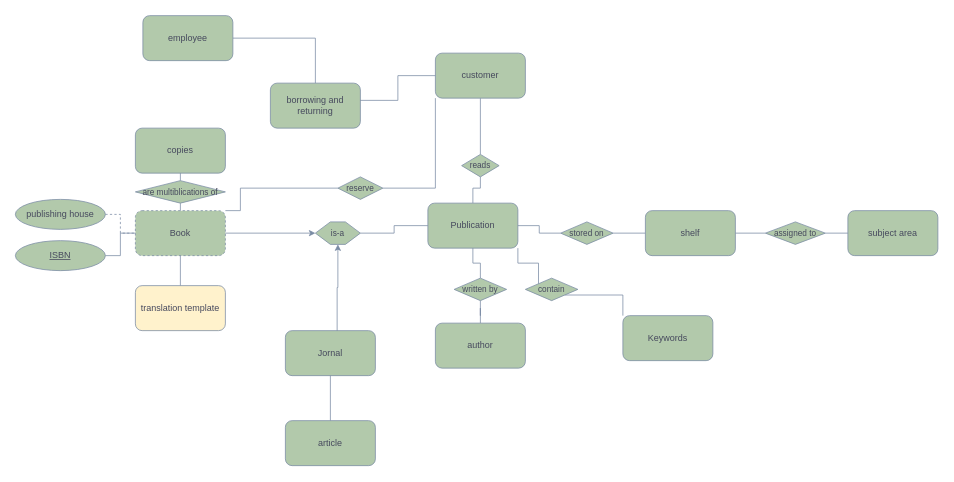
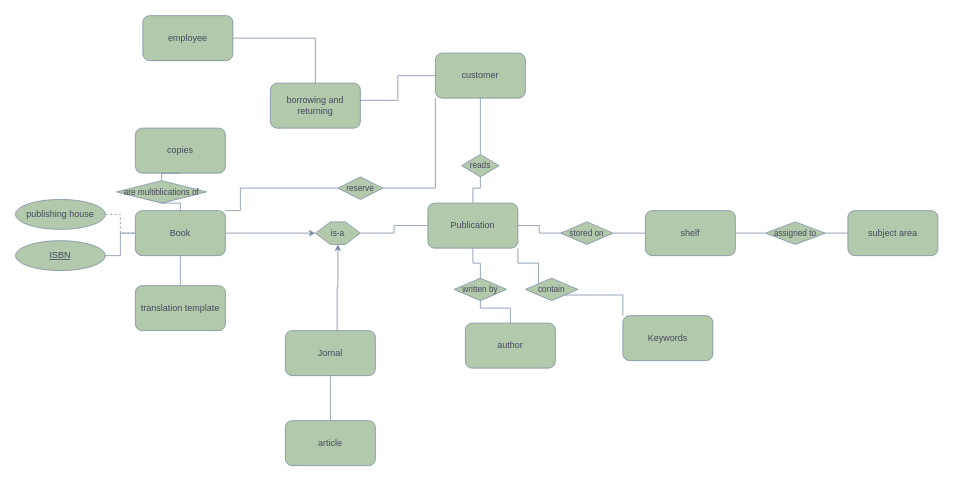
  <mxCell id="0" />
  <mxCell id="1" parent="0" />
  <mxCell id="2" style="edgeStyle=orthogonalEdgeStyle;shape=connector;rounded=0;orthogonalLoop=1;jettySize=auto;html=1;exitX=1;exitY=0.5;exitDx=0;exitDy=0;entryX=0;entryY=0.5;entryDx=0;entryDy=0;strokeColor=#788AA3;align=center;verticalAlign=middle;fontFamily=Helvetica;fontSize=11;fontColor=default;labelBackgroundColor=none;startFill=0;endArrow=none;" edge="1" parent="1" source="35" target="17"><mxGeometry relative="1" as="geometry"><mxPoint x="360" y="310" as="targetPoint" /></mxGeometry></mxCell>
  <mxCell id="3" style="edgeStyle=orthogonalEdgeStyle;shape=connector;rounded=0;orthogonalLoop=1;jettySize=auto;html=1;exitX=1;exitY=0;exitDx=0;exitDy=0;entryX=0;entryY=0.5;entryDx=0;entryDy=0;strokeColor=#788AA3;align=center;verticalAlign=middle;fontFamily=Helvetica;fontSize=11;fontColor=#46495D;labelBackgroundColor=default;startFill=0;endArrow=none;fillColor=#B2C9AB;" edge="1" parent="1" source="4" target="39"><mxGeometry relative="1" as="geometry"><Array as="points"><mxPoint x="320" y="280" /><mxPoint x="320" y="250" /></Array></mxGeometry></mxCell>
- <mxCell id="4" value="Book" style="rounded=1;whiteSpace=wrap;html=1;labelBackgroundColor=none;fillColor=#B2C9AB;strokeColor=#788AA3;fontColor=#46495D;dashed=1;" vertex="1" parent="1"><mxGeometry x="180" y="280" width="120" height="60" as="geometry" /></mxCell>
+ <mxCell id="4" value="Book" style="rounded=1;whiteSpace=wrap;html=1;labelBackgroundColor=none;fillColor=#B2C9AB;strokeColor=#788AA3;fontColor=#46495D;" vertex="1" parent="1"><mxGeometry x="180" y="280" width="120" height="60" as="geometry" /></mxCell>
  <mxCell id="5" style="edgeStyle=orthogonalEdgeStyle;shape=connector;rounded=0;orthogonalLoop=1;jettySize=auto;html=1;exitX=0.575;exitY=0.033;exitDx=0;exitDy=0;entryX=0.5;entryY=1;entryDx=0;entryDy=0;strokeColor=#788AA3;align=center;verticalAlign=middle;fontFamily=Helvetica;fontSize=11;fontColor=#46495D;labelBackgroundColor=default;startFill=0;endArrow=classic;fillColor=#B2C9AB;endFill=1;exitPerimeter=0;" edge="1" parent="1" source="6" target="22"><mxGeometry relative="1" as="geometry" /></mxCell>
  <mxCell id="6" value="Jornal" style="rounded=1;whiteSpace=wrap;html=1;labelBackgroundColor=none;fillColor=#B2C9AB;strokeColor=#788AA3;fontColor=#46495D;" vertex="1" parent="1"><mxGeometry x="380" y="440" width="120" height="60" as="geometry" /></mxCell>
  <mxCell id="7" value="" style="edgeStyle=orthogonalEdgeStyle;rounded=0;orthogonalLoop=1;jettySize=auto;html=1;strokeColor=#788AA3;fontColor=default;endArrow=none;startFill=0;labelBackgroundColor=none;dashed=1;" edge="1" parent="1" source="8" target="4"><mxGeometry relative="1" as="geometry" /></mxCell>
  <mxCell id="8" value="publishing house" style="rounded=1;whiteSpace=wrap;html=1;labelBackgroundColor=none;fillColor=#B2C9AB;strokeColor=#788AA3;fontColor=#46495D;shape=ellipse;perimeter=ellipsePerimeter;" vertex="1" parent="1"><mxGeometry x="20" y="265" width="120" height="40" as="geometry" /></mxCell>
  <mxCell id="9" value="" style="edgeStyle=orthogonalEdgeStyle;shape=connector;rounded=0;orthogonalLoop=1;jettySize=auto;html=1;strokeColor=#788AA3;align=center;verticalAlign=middle;fontFamily=Helvetica;fontSize=11;fontColor=#46495D;labelBackgroundColor=default;startFill=0;endArrow=none;fillColor=#B2C9AB;entryX=0.5;entryY=1;entryDx=0;entryDy=0;" edge="1" parent="1" source="10" target="6"><mxGeometry relative="1" as="geometry"><mxPoint x="440" y="620" as="targetPoint" /></mxGeometry></mxCell>
  <mxCell id="10" value="article" style="rounded=1;whiteSpace=wrap;html=1;labelBackgroundColor=none;fillColor=#B2C9AB;strokeColor=#788AA3;fontColor=#46495D;" vertex="1" parent="1"><mxGeometry x="380" y="560" width="120" height="60" as="geometry" /></mxCell>
  <mxCell id="11" value="subject area" style="rounded=1;whiteSpace=wrap;html=1;labelBackgroundColor=none;fillColor=#B2C9AB;strokeColor=#788AA3;fontColor=#46495D;" vertex="1" parent="1"><mxGeometry x="1130" y="280" width="120" height="60" as="geometry" /></mxCell>
  <mxCell id="12" value="" style="edgeStyle=orthogonalEdgeStyle;shape=connector;rounded=0;orthogonalLoop=1;jettySize=auto;html=1;strokeColor=#788AA3;align=center;verticalAlign=middle;fontFamily=Helvetica;fontSize=11;fontColor=#46495D;labelBackgroundColor=default;startFill=0;endArrow=none;fillColor=#B2C9AB;" edge="1" parent="1" source="13" target="29"><mxGeometry relative="1" as="geometry" /></mxCell>
- <mxCell id="13" value="author" style="rounded=1;whiteSpace=wrap;html=1;labelBackgroundColor=none;fillColor=#B2C9AB;strokeColor=#788AA3;fontColor=#46495D;" vertex="1" parent="1"><mxGeometry x="580" y="430" width="120" height="60" as="geometry" /></mxCell>
+ <mxCell id="13" value="author" style="rounded=1;whiteSpace=wrap;html=1;labelBackgroundColor=none;fillColor=#B2C9AB;strokeColor=#788AA3;fontColor=#46495D;" vertex="1" parent="1"><mxGeometry x="620" y="430" width="120" height="60" as="geometry" /></mxCell>
  <mxCell id="14" style="edgeStyle=orthogonalEdgeStyle;shape=connector;rounded=0;orthogonalLoop=1;jettySize=auto;html=1;exitX=0.5;exitY=1;exitDx=0;exitDy=0;entryX=0.5;entryY=0;entryDx=0;entryDy=0;strokeColor=#788AA3;align=center;verticalAlign=middle;fontFamily=Helvetica;fontSize=11;fontColor=default;labelBackgroundColor=none;startFill=0;endArrow=none;" edge="1" parent="1" source="41" target="4"><mxGeometry relative="1" as="geometry" /></mxCell>
  <mxCell id="15" value="copies" style="rounded=1;whiteSpace=wrap;html=1;labelBackgroundColor=none;fillColor=#B2C9AB;strokeColor=#788AA3;fontColor=#46495D;" vertex="1" parent="1"><mxGeometry x="180" y="170" width="120" height="60" as="geometry" /></mxCell>
  <mxCell id="16" value="" style="edgeStyle=orthogonalEdgeStyle;shape=connector;rounded=0;orthogonalLoop=1;jettySize=auto;html=1;exitX=0;exitY=0.5;exitDx=0;exitDy=0;entryX=1;entryY=0.5;entryDx=0;entryDy=0;strokeColor=#788AA3;align=center;verticalAlign=middle;fontFamily=Helvetica;fontSize=11;fontColor=default;labelBackgroundColor=none;startFill=0;endArrow=none;" edge="1" parent="1" source="11" target="17"><mxGeometry relative="1" as="geometry"><mxPoint x="430" y="230" as="sourcePoint" /><mxPoint x="514" y="310" as="targetPoint" /></mxGeometry></mxCell>
  <mxCell id="17" value="assigned to" style="rhombus;whiteSpace=wrap;html=1;strokeColor=#788AA3;fontFamily=Helvetica;fontSize=11;fontColor=#46495D;labelBackgroundColor=none;fillColor=#B2C9AB;" vertex="1" parent="1"><mxGeometry x="1020" y="295" width="80" height="30" as="geometry" /></mxCell>
  <mxCell id="18" value="" style="edgeStyle=orthogonalEdgeStyle;shape=connector;rounded=0;orthogonalLoop=1;jettySize=auto;html=1;strokeColor=#788AA3;align=center;verticalAlign=middle;fontFamily=Helvetica;fontSize=11;fontColor=#46495D;labelBackgroundColor=default;startFill=0;endArrow=none;fillColor=#B2C9AB;" edge="1" parent="1" source="19" target="27"><mxGeometry relative="1" as="geometry" /></mxCell>
  <mxCell id="19" value="customer" style="rounded=1;whiteSpace=wrap;html=1;labelBackgroundColor=none;fillColor=#B2C9AB;strokeColor=#788AA3;fontColor=#46495D;" vertex="1" parent="1"><mxGeometry x="580" y="70" width="120" height="60" as="geometry" /></mxCell>
  <mxCell id="20" style="edgeStyle=orthogonalEdgeStyle;shape=connector;rounded=0;orthogonalLoop=1;jettySize=auto;html=1;exitX=0.983;exitY=0.383;exitDx=0;exitDy=0;entryX=0;entryY=0.5;entryDx=0;entryDy=0;strokeColor=#788AA3;align=center;verticalAlign=middle;fontFamily=Helvetica;fontSize=11;fontColor=#46495D;labelBackgroundColor=default;startFill=0;endArrow=none;fillColor=#B2C9AB;exitPerimeter=0;" edge="1" parent="1" source="47" target="19"><mxGeometry relative="1" as="geometry"><mxPoint x="480" y="145" as="sourcePoint" /></mxGeometry></mxCell>
  <mxCell id="21" value="" style="edgeStyle=orthogonalEdgeStyle;shape=connector;rounded=0;orthogonalLoop=1;jettySize=auto;html=1;exitX=1;exitY=0.5;exitDx=0;exitDy=0;entryX=0;entryY=0.5;entryDx=0;entryDy=0;strokeColor=#788AA3;align=center;verticalAlign=middle;fontFamily=Helvetica;fontSize=11;fontColor=default;labelBackgroundColor=none;startFill=0;endArrow=classic;endFill=1;" edge="1" parent="1" source="4" target="22"><mxGeometry relative="1" as="geometry"><mxPoint x="300" y="310" as="sourcePoint" /><mxPoint x="990" y="350" as="targetPoint" /></mxGeometry></mxCell>
  <mxCell id="22" value="is-a" style="whiteSpace=wrap;html=1;strokeColor=#788AA3;fontFamily=Helvetica;fontSize=11;fontColor=#46495D;labelBackgroundColor=none;fillColor=#B2C9AB;shape=hexagon;perimeter=hexagonPerimeter2;fixedSize=1;" vertex="1" parent="1"><mxGeometry x="420" y="295" width="60" height="30" as="geometry" /></mxCell>
  <mxCell id="23" value="" style="edgeStyle=orthogonalEdgeStyle;shape=connector;rounded=0;orthogonalLoop=1;jettySize=auto;html=1;exitX=1;exitY=0.5;exitDx=0;exitDy=0;entryX=0;entryY=0.5;entryDx=0;entryDy=0;strokeColor=#788AA3;align=center;verticalAlign=middle;fontFamily=Helvetica;fontSize=11;fontColor=default;labelBackgroundColor=none;startFill=0;endArrow=none;" edge="1" parent="1" source="22" target="26"><mxGeometry relative="1" as="geometry"><mxPoint x="480" y="310" as="sourcePoint" /><mxPoint x="990" y="350" as="targetPoint" /></mxGeometry></mxCell>
  <mxCell id="24" value="" style="edgeStyle=orthogonalEdgeStyle;shape=connector;rounded=0;orthogonalLoop=1;jettySize=auto;html=1;strokeColor=#788AA3;align=center;verticalAlign=middle;fontFamily=Helvetica;fontSize=11;fontColor=#46495D;labelBackgroundColor=default;startFill=0;endArrow=none;fillColor=#B2C9AB;" edge="1" parent="1" source="26" target="27"><mxGeometry relative="1" as="geometry" /></mxCell>
  <mxCell id="25" style="edgeStyle=orthogonalEdgeStyle;shape=connector;rounded=0;orthogonalLoop=1;jettySize=auto;html=1;exitX=1;exitY=1;exitDx=0;exitDy=0;entryX=0;entryY=0;entryDx=0;entryDy=0;strokeColor=#788AA3;align=center;verticalAlign=middle;fontFamily=Helvetica;fontSize=11;fontColor=#46495D;labelBackgroundColor=default;startFill=0;endArrow=none;fillColor=#B2C9AB;" edge="1" parent="1" source="44" target="42"><mxGeometry relative="1" as="geometry" /></mxCell>
  <mxCell id="26" value="Publication" style="rounded=1;whiteSpace=wrap;html=1;labelBackgroundColor=none;fillColor=#B2C9AB;strokeColor=#788AA3;fontColor=#46495D;" vertex="1" parent="1"><mxGeometry x="570" y="270" width="120" height="60" as="geometry" /></mxCell>
  <mxCell id="27" value="reads" style="rhombus;whiteSpace=wrap;html=1;strokeColor=#788AA3;fontFamily=Helvetica;fontSize=11;fontColor=#46495D;labelBackgroundColor=none;fillColor=#B2C9AB;" vertex="1" parent="1"><mxGeometry x="615" y="205" width="50" height="30" as="geometry" /></mxCell>
  <mxCell id="28" value="" style="edgeStyle=orthogonalEdgeStyle;shape=connector;rounded=0;orthogonalLoop=1;jettySize=auto;html=1;strokeColor=#788AA3;align=center;verticalAlign=middle;fontFamily=Helvetica;fontSize=11;fontColor=#46495D;labelBackgroundColor=default;startFill=0;endArrow=none;fillColor=#B2C9AB;" edge="1" parent="1" source="29" target="26"><mxGeometry relative="1" as="geometry" /></mxCell>
  <mxCell id="29" value="written by" style="rhombus;whiteSpace=wrap;html=1;strokeColor=#788AA3;fontFamily=Helvetica;fontSize=11;fontColor=#46495D;labelBackgroundColor=none;fillColor=#B2C9AB;" vertex="1" parent="1"><mxGeometry x="605" y="370" width="70" height="30" as="geometry" /></mxCell>
  <mxCell id="30" value="" style="edgeStyle=orthogonalEdgeStyle;shape=connector;rounded=0;orthogonalLoop=1;jettySize=auto;html=1;strokeColor=#788AA3;align=center;verticalAlign=middle;fontFamily=Helvetica;fontSize=11;fontColor=#46495D;labelBackgroundColor=default;startFill=0;endArrow=none;fillColor=#B2C9AB;" edge="1" parent="1" source="31" target="4"><mxGeometry relative="1" as="geometry" /></mxCell>
- <mxCell id="31" value="translation template" style="rounded=1;whiteSpace=wrap;html=1;labelBackgroundColor=none;fillColor=#fff2cc;strokeColor=#788AA3;fontColor=#46495D;" vertex="1" parent="1"><mxGeometry x="180" y="380" width="120" height="60" as="geometry" /></mxCell>
+ <mxCell id="31" value="translation template" style="rounded=1;whiteSpace=wrap;html=1;labelBackgroundColor=none;fillColor=#B2C9AB;strokeColor=#788AA3;fontColor=#46495D;" vertex="1" parent="1"><mxGeometry x="180" y="380" width="120" height="60" as="geometry" /></mxCell>
  <mxCell id="32" style="edgeStyle=orthogonalEdgeStyle;shape=connector;rounded=0;orthogonalLoop=1;jettySize=auto;html=1;exitX=1;exitY=0.5;exitDx=0;exitDy=0;entryX=0.5;entryY=0;entryDx=0;entryDy=0;strokeColor=#788AA3;align=center;verticalAlign=middle;fontFamily=Helvetica;fontSize=11;fontColor=#46495D;labelBackgroundColor=default;startFill=0;endArrow=none;fillColor=#B2C9AB;" edge="1" parent="1" source="33" target="47"><mxGeometry relative="1" as="geometry"><mxPoint x="420" y="130" as="targetPoint" /></mxGeometry></mxCell>
  <mxCell id="33" value="employee" style="rounded=1;whiteSpace=wrap;html=1;labelBackgroundColor=none;fillColor=#B2C9AB;strokeColor=#788AA3;fontColor=#46495D;" vertex="1" parent="1"><mxGeometry x="190" y="20" width="120" height="60" as="geometry" /></mxCell>
  <mxCell id="34" value="" style="edgeStyle=orthogonalEdgeStyle;shape=connector;rounded=0;orthogonalLoop=1;jettySize=auto;html=1;exitX=1;exitY=0.5;exitDx=0;exitDy=0;entryX=0;entryY=0.5;entryDx=0;entryDy=0;strokeColor=#788AA3;align=center;verticalAlign=middle;fontFamily=Helvetica;fontSize=11;fontColor=default;labelBackgroundColor=none;startFill=0;endArrow=none;" edge="1" parent="1" source="37" target="35"><mxGeometry relative="1" as="geometry"><mxPoint x="700" y="310" as="sourcePoint" /><mxPoint x="1120" y="310" as="targetPoint" /></mxGeometry></mxCell>
  <mxCell id="35" value="shelf" style="rounded=1;whiteSpace=wrap;html=1;labelBackgroundColor=none;fillColor=#B2C9AB;strokeColor=#788AA3;fontColor=#46495D;" vertex="1" parent="1"><mxGeometry x="860" y="280" width="120" height="60" as="geometry" /></mxCell>
  <mxCell id="36" value="" style="edgeStyle=orthogonalEdgeStyle;shape=connector;rounded=0;orthogonalLoop=1;jettySize=auto;html=1;exitX=1;exitY=0.5;exitDx=0;exitDy=0;entryX=0;entryY=0.5;entryDx=0;entryDy=0;strokeColor=#788AA3;align=center;verticalAlign=middle;fontFamily=Helvetica;fontSize=11;fontColor=default;labelBackgroundColor=none;startFill=0;endArrow=none;" edge="1" parent="1" source="26" target="37"><mxGeometry relative="1" as="geometry"><mxPoint x="700" y="310" as="sourcePoint" /><mxPoint x="920" y="310" as="targetPoint" /></mxGeometry></mxCell>
  <mxCell id="37" value="stored on" style="rhombus;whiteSpace=wrap;html=1;strokeColor=#788AA3;fontFamily=Helvetica;fontSize=11;fontColor=#46495D;labelBackgroundColor=none;fillColor=#B2C9AB;" vertex="1" parent="1"><mxGeometry x="747" y="295" width="70" height="30" as="geometry" /></mxCell>
  <mxCell id="38" style="edgeStyle=orthogonalEdgeStyle;shape=connector;rounded=0;orthogonalLoop=1;jettySize=auto;html=1;exitX=1;exitY=0.5;exitDx=0;exitDy=0;entryX=0;entryY=1;entryDx=0;entryDy=0;strokeColor=#788AA3;align=center;verticalAlign=middle;fontFamily=Helvetica;fontSize=11;fontColor=#46495D;labelBackgroundColor=default;startFill=0;endArrow=none;fillColor=#B2C9AB;" edge="1" parent="1" source="39" target="19"><mxGeometry relative="1" as="geometry" /></mxCell>
  <mxCell id="39" value="reserve" style="rhombus;whiteSpace=wrap;html=1;strokeColor=#788AA3;fontFamily=Helvetica;fontSize=11;fontColor=#46495D;labelBackgroundColor=none;fillColor=#B2C9AB;" vertex="1" parent="1"><mxGeometry x="450" y="235" width="60" height="30" as="geometry" /></mxCell>
  <mxCell id="40" value="" style="edgeStyle=orthogonalEdgeStyle;shape=connector;rounded=0;orthogonalLoop=1;jettySize=auto;html=1;exitX=0.5;exitY=1;exitDx=0;exitDy=0;entryX=0.5;entryY=0;entryDx=0;entryDy=0;strokeColor=#788AA3;align=center;verticalAlign=middle;fontFamily=Helvetica;fontSize=11;fontColor=default;labelBackgroundColor=none;startFill=0;endArrow=none;" edge="1" parent="1" source="15" target="41"><mxGeometry relative="1" as="geometry"><mxPoint x="240" y="230" as="sourcePoint" /><mxPoint x="240" y="280" as="targetPoint" /></mxGeometry></mxCell>
- <mxCell id="41" value="are multiblications of" style="rhombus;whiteSpace=wrap;html=1;strokeColor=#788AA3;fontFamily=Helvetica;fontSize=11;fontColor=#46495D;labelBackgroundColor=none;fillColor=#B2C9AB;" vertex="1" parent="1"><mxGeometry x="180" y="240" width="120" height="30" as="geometry" /></mxCell>
+ <mxCell id="41" value="are multiblications of" style="rhombus;whiteSpace=wrap;html=1;strokeColor=#788AA3;fontFamily=Helvetica;fontSize=11;fontColor=#46495D;labelBackgroundColor=none;fillColor=#B2C9AB;" vertex="1" parent="1"><mxGeometry x="155" y="240" width="120" height="30" as="geometry" /></mxCell>
  <mxCell id="42" value="Keywords" style="rounded=1;whiteSpace=wrap;html=1;labelBackgroundColor=none;fillColor=#B2C9AB;strokeColor=#788AA3;fontColor=#46495D;" vertex="1" parent="1"><mxGeometry x="830" y="420" width="120" height="60" as="geometry" /></mxCell>
  <mxCell id="43" value="" style="edgeStyle=orthogonalEdgeStyle;shape=connector;rounded=0;orthogonalLoop=1;jettySize=auto;html=1;exitX=1;exitY=1;exitDx=0;exitDy=0;entryX=0;entryY=0;entryDx=0;entryDy=0;strokeColor=#788AA3;align=center;verticalAlign=middle;fontFamily=Helvetica;fontSize=11;fontColor=#46495D;labelBackgroundColor=default;startFill=0;endArrow=none;fillColor=#B2C9AB;" edge="1" parent="1" source="26" target="44"><mxGeometry relative="1" as="geometry"><mxPoint x="700" y="340" as="sourcePoint" /><mxPoint x="760" y="420" as="targetPoint" /></mxGeometry></mxCell>
  <mxCell id="44" value="contain" style="rhombus;whiteSpace=wrap;html=1;strokeColor=#788AA3;fontFamily=Helvetica;fontSize=11;fontColor=#46495D;labelBackgroundColor=none;fillColor=#B2C9AB;" vertex="1" parent="1"><mxGeometry x="700" y="370" width="70" height="30" as="geometry" /></mxCell>
  <mxCell id="45" style="edgeStyle=orthogonalEdgeStyle;shape=connector;rounded=0;orthogonalLoop=1;jettySize=auto;html=1;entryX=0;entryY=0.5;entryDx=0;entryDy=0;strokeColor=#788AA3;align=center;verticalAlign=middle;fontFamily=Helvetica;fontSize=11;fontColor=#46495D;labelBackgroundColor=default;startFill=0;endArrow=none;fillColor=#B2C9AB;" edge="1" parent="1" source="46" target="4"><mxGeometry relative="1" as="geometry" /></mxCell>
  <mxCell id="46" value="&lt;u&gt;ISBN&lt;/u&gt;" style="rounded=1;whiteSpace=wrap;html=1;labelBackgroundColor=none;fillColor=#B2C9AB;strokeColor=#788AA3;fontColor=#46495D;shape=ellipse;perimeter=ellipsePerimeter;" vertex="1" parent="1"><mxGeometry x="20" y="320" width="120" height="40" as="geometry" /></mxCell>
  <mxCell id="47" value="borrowing and returning" style="rounded=1;whiteSpace=wrap;html=1;labelBackgroundColor=none;fillColor=#B2C9AB;strokeColor=#788AA3;fontColor=#46495D;" vertex="1" parent="1"><mxGeometry x="360" y="110" width="120" height="60" as="geometry" /></mxCell>
